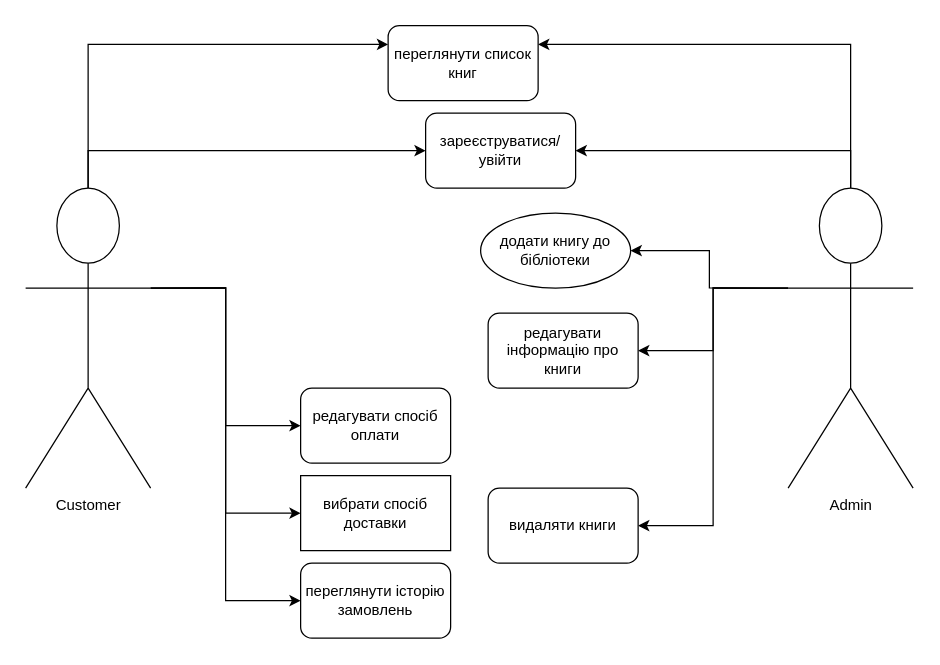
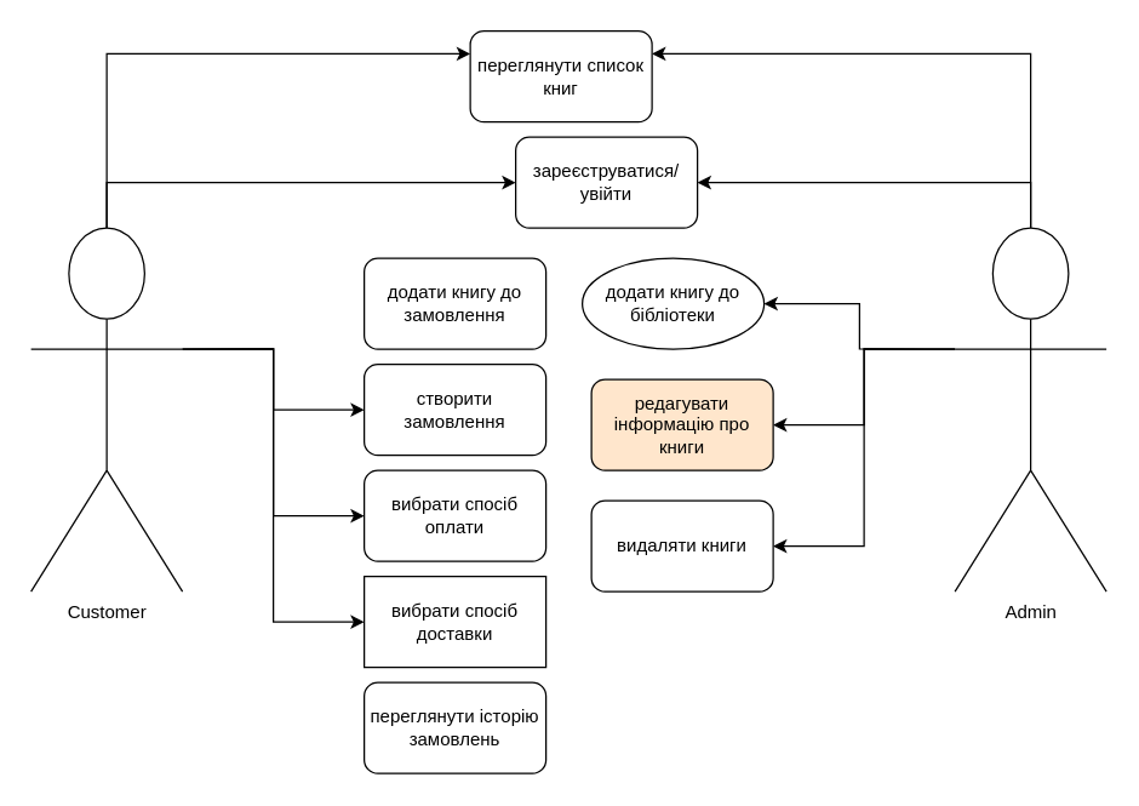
  <mxCell id="0" />
  <mxCell id="1" parent="0" />
  <mxCell id="2" style="edgeStyle=orthogonalEdgeStyle;rounded=0;orthogonalLoop=1;jettySize=auto;html=1;exitX=0.5;exitY=0;exitDx=0;exitDy=0;exitPerimeter=0;entryX=0;entryY=0.25;entryDx=0;entryDy=0;" parent="1" source="8" target="22" edge="1"><mxGeometry relative="1" as="geometry" /></mxCell>
  <mxCell id="3" style="edgeStyle=orthogonalEdgeStyle;rounded=0;orthogonalLoop=1;jettySize=auto;html=1;exitX=0.5;exitY=0;exitDx=0;exitDy=0;exitPerimeter=0;entryX=0;entryY=0.5;entryDx=0;entryDy=0;" parent="1" source="8" target="15" edge="1"><mxGeometry relative="1" as="geometry" /></mxCell>
+ <mxCell id="4" style="edgeStyle=orthogonalEdgeStyle;rounded=0;orthogonalLoop=1;jettySize=auto;html=1;exitX=1;exitY=0.333;exitDx=0;exitDy=0;exitPerimeter=0;entryX=0;entryY=0.5;entryDx=0;entryDy=0;" parent="1" source="8" target="18" edge="1"><mxGeometry relative="1" as="geometry" /></mxCell>
  <mxCell id="5" style="edgeStyle=orthogonalEdgeStyle;rounded=0;orthogonalLoop=1;jettySize=auto;html=1;exitX=1;exitY=0.333;exitDx=0;exitDy=0;exitPerimeter=0;entryX=0;entryY=0.5;entryDx=0;entryDy=0;" parent="1" source="8" target="17" edge="1"><mxGeometry relative="1" as="geometry" /></mxCell>
  <mxCell id="6" style="edgeStyle=orthogonalEdgeStyle;rounded=0;orthogonalLoop=1;jettySize=auto;html=1;exitX=1;exitY=0.333;exitDx=0;exitDy=0;exitPerimeter=0;entryX=0;entryY=0.5;entryDx=0;entryDy=0;" parent="1" source="8" target="20" edge="1"><mxGeometry relative="1" as="geometry" /></mxCell>
- <mxCell id="7" style="edgeStyle=orthogonalEdgeStyle;rounded=0;orthogonalLoop=1;jettySize=auto;html=1;exitX=1;exitY=0.333;exitDx=0;exitDy=0;exitPerimeter=0;entryX=0;entryY=0.5;entryDx=0;entryDy=0;" parent="1" source="8" target="21" edge="1"><mxGeometry relative="1" as="geometry" /></mxCell>
  <mxCell id="8" value="Customer" style="shape=umlActor;verticalLabelPosition=bottom;verticalAlign=top;html=1;outlineConnect=0;" parent="1" vertex="1"><mxGeometry x="20" y="150" width="100" height="240" as="geometry" /></mxCell>
  <mxCell id="9" style="edgeStyle=orthogonalEdgeStyle;rounded=0;orthogonalLoop=1;jettySize=auto;html=1;exitX=0.5;exitY=0;exitDx=0;exitDy=0;exitPerimeter=0;entryX=1;entryY=0.25;entryDx=0;entryDy=0;" parent="1" source="14" target="22" edge="1"><mxGeometry relative="1" as="geometry" /></mxCell>
  <mxCell id="10" style="edgeStyle=orthogonalEdgeStyle;rounded=0;orthogonalLoop=1;jettySize=auto;html=1;exitX=0.5;exitY=0;exitDx=0;exitDy=0;exitPerimeter=0;entryX=1;entryY=0.5;entryDx=0;entryDy=0;" parent="1" source="14" target="15" edge="1"><mxGeometry relative="1" as="geometry" /></mxCell>
  <mxCell id="11" style="edgeStyle=orthogonalEdgeStyle;rounded=0;orthogonalLoop=1;jettySize=auto;html=1;exitX=0;exitY=0.333;exitDx=0;exitDy=0;exitPerimeter=0;entryX=1;entryY=0.5;entryDx=0;entryDy=0;" parent="1" source="14" target="19" edge="1"><mxGeometry relative="1" as="geometry" /></mxCell>
  <mxCell id="12" style="edgeStyle=orthogonalEdgeStyle;rounded=0;orthogonalLoop=1;jettySize=auto;html=1;exitX=0;exitY=0.333;exitDx=0;exitDy=0;exitPerimeter=0;entryX=1;entryY=0.5;entryDx=0;entryDy=0;" parent="1" source="14" target="23" edge="1"><mxGeometry relative="1" as="geometry" /></mxCell>
  <mxCell id="13" style="edgeStyle=orthogonalEdgeStyle;rounded=0;orthogonalLoop=1;jettySize=auto;html=1;exitX=0;exitY=0.333;exitDx=0;exitDy=0;exitPerimeter=0;entryX=1;entryY=0.5;entryDx=0;entryDy=0;" parent="1" source="14" target="24" edge="1"><mxGeometry relative="1" as="geometry" /></mxCell>
  <mxCell id="14" value="Admin" style="shape=umlActor;verticalLabelPosition=bottom;verticalAlign=top;html=1;outlineConnect=0;" parent="1" vertex="1"><mxGeometry x="630" y="150" width="100" height="240" as="geometry" /></mxCell>
  <mxCell id="15" value="зареєструватися/увійти" style="rounded=1;whiteSpace=wrap;html=1;" parent="1" vertex="1"><mxGeometry x="340" y="90" width="120" height="60" as="geometry" /></mxCell>
- <mxCell id="17" value="редагувати спосіб оплати" style="rounded=1;whiteSpace=wrap;html=1;" parent="1" vertex="1"><mxGeometry x="240" y="310" width="120" height="60" as="geometry" /></mxCell>
+ <mxCell id="16" value="додати книгу до замовлення" style="rounded=1;whiteSpace=wrap;html=1;" parent="1" vertex="1"><mxGeometry x="240" y="170" width="120" height="60" as="geometry" /></mxCell>
+ <mxCell id="17" value="вибрати спосіб оплати" style="rounded=1;whiteSpace=wrap;html=1;" parent="1" vertex="1"><mxGeometry x="240" y="310" width="120" height="60" as="geometry" /></mxCell>
+ <mxCell id="18" value="створити замовлення" style="rounded=1;whiteSpace=wrap;html=1;" parent="1" vertex="1"><mxGeometry x="240" y="240" width="120" height="60" as="geometry" /></mxCell>
  <mxCell id="19" value="додати книгу до бібліотеки" style="ellipse;whiteSpace=wrap;html=1;" parent="1" vertex="1"><mxGeometry x="384" y="170" width="120" height="60" as="geometry" /></mxCell>
  <mxCell id="20" value="вибрати спосіб доставки" style="whiteSpace=wrap;html=1;rounded=0;" parent="1" vertex="1"><mxGeometry x="240" y="380" width="120" height="60" as="geometry" /></mxCell>
  <mxCell id="21" value="переглянути історію замовлень" style="rounded=1;whiteSpace=wrap;html=1;" parent="1" vertex="1"><mxGeometry x="240" y="450" width="120" height="60" as="geometry" /></mxCell>
  <mxCell id="22" value="переглянути список книг" style="rounded=1;whiteSpace=wrap;html=1;" parent="1" vertex="1"><mxGeometry x="310" y="20" width="120" height="60" as="geometry" /></mxCell>
- <mxCell id="23" value="редагувати інформацію про книги" style="rounded=1;whiteSpace=wrap;html=1;" parent="1" vertex="1"><mxGeometry x="390" y="250" width="120" height="60" as="geometry" /></mxCell>
- <mxCell id="24" value="видаляти книги" style="rounded=1;whiteSpace=wrap;html=1;" parent="1" vertex="1"><mxGeometry x="390" y="390" width="120" height="60" as="geometry" /></mxCell>
+ <mxCell id="23" value="редагувати інформацію про книги" style="rounded=1;whiteSpace=wrap;html=1;fillColor=#ffe6cc;" parent="1" vertex="1"><mxGeometry x="390" y="250" width="120" height="60" as="geometry" /></mxCell>
+ <mxCell id="24" value="видаляти книги" style="rounded=1;whiteSpace=wrap;html=1;" parent="1" vertex="1"><mxGeometry x="390" y="330" width="120" height="60" as="geometry" /></mxCell>
